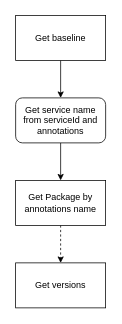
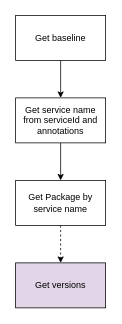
  <mxCell id="0" />
  <mxCell id="1" parent="0" />
  <mxCell id="2" style="edgeStyle=orthogonalEdgeStyle;rounded=0;orthogonalLoop=1;jettySize=auto;html=1;exitX=0.5;exitY=1;exitDx=0;exitDy=0;entryX=0.5;entryY=0;entryDx=0;entryDy=0;" edge="1" parent="1" source="3" target="5"><mxGeometry relative="1" as="geometry" /></mxCell>
  <mxCell id="3" value="Get baseline" style="rounded=0;whiteSpace=wrap;html=1;" vertex="1" parent="1"><mxGeometry x="20" y="20" width="120" height="60" as="geometry" /></mxCell>
  <mxCell id="4" style="edgeStyle=orthogonalEdgeStyle;rounded=0;orthogonalLoop=1;jettySize=auto;html=1;exitX=0.5;exitY=1;exitDx=0;exitDy=0;entryX=0.5;entryY=0;entryDx=0;entryDy=0;" edge="1" parent="1" source="5" target="7"><mxGeometry relative="1" as="geometry" /></mxCell>
- <mxCell id="5" value="Get service name from serviceId and annotations" style="whiteSpace=wrap;html=1;rounded=1;" vertex="1" parent="1"><mxGeometry x="20" y="130" width="120" height="60" as="geometry" /></mxCell>
+ <mxCell id="5" value="Get service name from serviceId and annotations" style="rounded=0;whiteSpace=wrap;html=1;" vertex="1" parent="1"><mxGeometry x="20" y="130" width="120" height="60" as="geometry" /></mxCell>
  <mxCell id="6" style="edgeStyle=orthogonalEdgeStyle;rounded=0;orthogonalLoop=1;jettySize=auto;html=1;exitX=0.5;exitY=1;exitDx=0;exitDy=0;entryX=0.5;entryY=0;entryDx=0;entryDy=0;dashed=1;" edge="1" parent="1" source="7" target="8"><mxGeometry relative="1" as="geometry" /></mxCell>
- <mxCell id="7" value="Get Package by annotations name" style="rounded=0;whiteSpace=wrap;html=1;" vertex="1" parent="1"><mxGeometry x="20" y="240" width="120" height="60" as="geometry" /></mxCell>
- <mxCell id="8" value="Get versions" style="rounded=0;whiteSpace=wrap;html=1;" vertex="1" parent="1"><mxGeometry x="20" y="350" width="120" height="60" as="geometry" /></mxCell>
+ <mxCell id="7" value="Get Package by service name" style="rounded=0;whiteSpace=wrap;html=1;" vertex="1" parent="1"><mxGeometry x="20" y="240" width="120" height="60" as="geometry" /></mxCell>
+ <mxCell id="8" value="Get versions" style="rounded=0;whiteSpace=wrap;html=1;fillColor=#e1d5e7;" vertex="1" parent="1"><mxGeometry x="20" y="350" width="120" height="60" as="geometry" /></mxCell>
